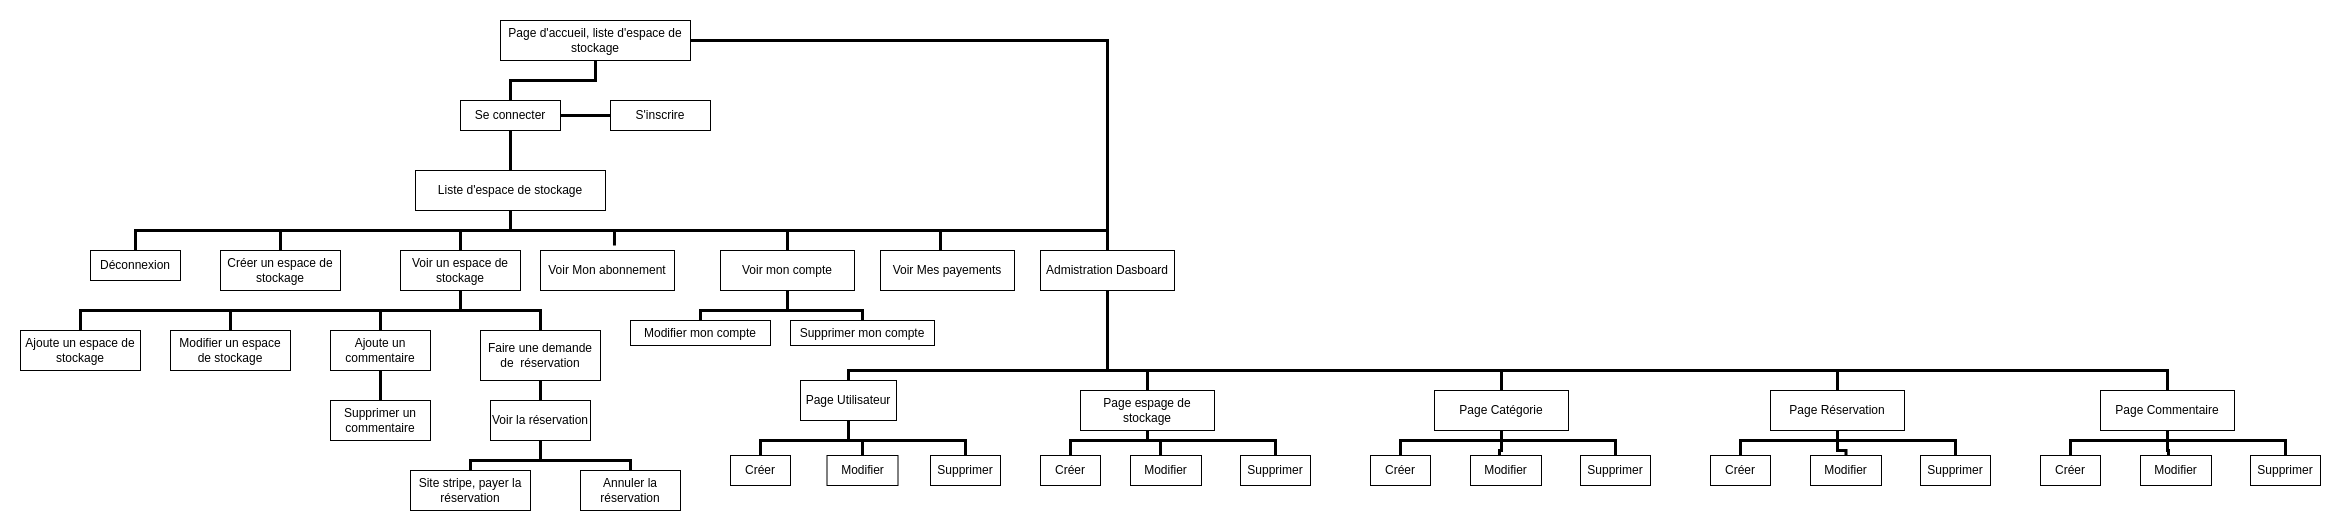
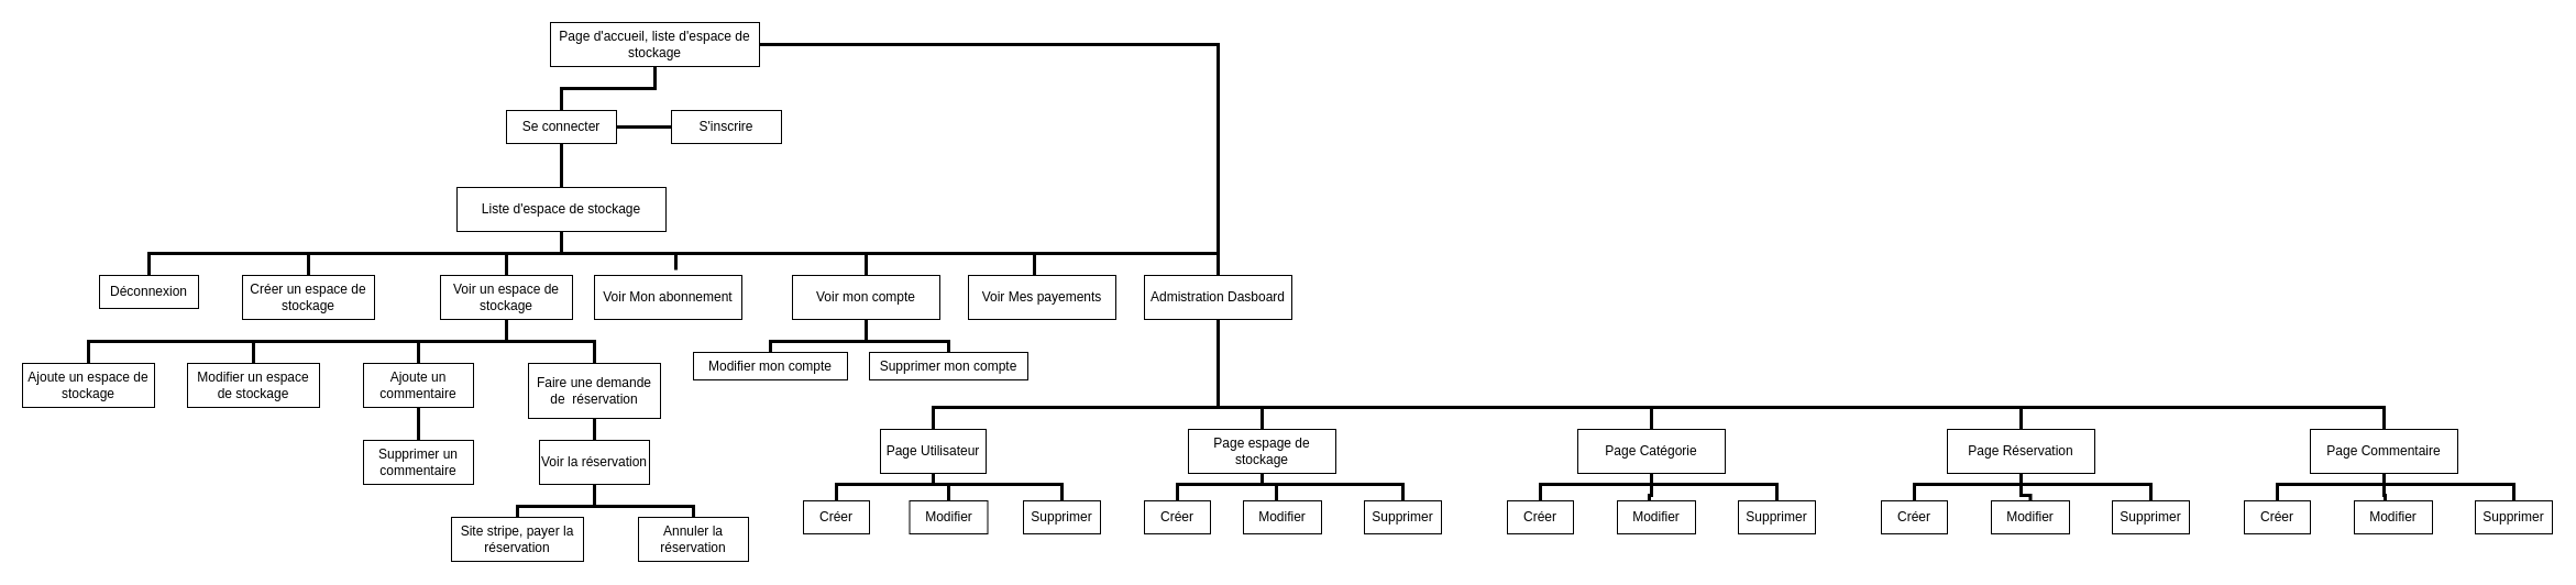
  <mxCell id="0" />
  <mxCell id="1" parent="0" />
  <mxCell id="2" style="edgeStyle=orthogonalEdgeStyle;rounded=0;orthogonalLoop=1;jettySize=auto;html=1;entryX=0.5;entryY=0;entryDx=0;entryDy=0;endArrow=none;endFill=0;strokeWidth=3;" parent="1" source="4" target="7" edge="1"><mxGeometry relative="1" as="geometry" /></mxCell>
  <mxCell id="3" style="edgeStyle=orthogonalEdgeStyle;rounded=0;orthogonalLoop=1;jettySize=auto;html=1;endArrow=none;endFill=0;strokeWidth=3;" parent="1" source="4" target="48" edge="1"><mxGeometry relative="1" as="geometry" /></mxCell>
  <mxCell id="4" value="Page d'accueil, liste d'espace de stockage" style="rounded=0;whiteSpace=wrap;html=1;" parent="1" vertex="1"><mxGeometry x="500" y="20" width="190" height="40" as="geometry" /></mxCell>
  <mxCell id="5" style="edgeStyle=orthogonalEdgeStyle;rounded=0;orthogonalLoop=1;jettySize=auto;html=1;entryX=0;entryY=0.5;entryDx=0;entryDy=0;endArrow=none;endFill=0;strokeWidth=3;" parent="1" source="7" target="8" edge="1"><mxGeometry relative="1" as="geometry" /></mxCell>
  <mxCell id="6" style="edgeStyle=orthogonalEdgeStyle;rounded=0;orthogonalLoop=1;jettySize=auto;html=1;entryX=0.5;entryY=0;entryDx=0;entryDy=0;endArrow=none;endFill=0;strokeWidth=3;" parent="1" source="7" target="16" edge="1"><mxGeometry relative="1" as="geometry" /></mxCell>
  <mxCell id="7" value="Se connecter" style="rounded=0;whiteSpace=wrap;html=1;" parent="1" vertex="1"><mxGeometry x="460" y="100" width="100" height="30" as="geometry" /></mxCell>
  <mxCell id="8" value="S'inscrire" style="rounded=0;whiteSpace=wrap;html=1;" parent="1" vertex="1"><mxGeometry x="610" y="100" width="100" height="30" as="geometry" /></mxCell>
  <mxCell id="9" style="edgeStyle=orthogonalEdgeStyle;rounded=0;orthogonalLoop=1;jettySize=auto;html=1;entryX=0.5;entryY=0;entryDx=0;entryDy=0;endArrow=none;endFill=0;strokeWidth=3;" parent="1" source="16" target="21" edge="1"><mxGeometry relative="1" as="geometry" /></mxCell>
  <mxCell id="10" style="edgeStyle=orthogonalEdgeStyle;rounded=0;orthogonalLoop=1;jettySize=auto;html=1;endArrow=none;endFill=0;strokeWidth=3;" parent="1" source="16" target="32" edge="1"><mxGeometry relative="1" as="geometry"><Array as="points"><mxPoint x="510" y="230" /><mxPoint x="280" y="230" /></Array></mxGeometry></mxCell>
  <mxCell id="11" style="edgeStyle=orthogonalEdgeStyle;rounded=0;orthogonalLoop=1;jettySize=auto;html=1;endArrow=none;endFill=0;strokeWidth=3;" parent="1" source="16" target="40" edge="1"><mxGeometry relative="1" as="geometry"><Array as="points"><mxPoint x="510" y="230" /><mxPoint x="135" y="230" /></Array></mxGeometry></mxCell>
  <mxCell id="12" style="edgeStyle=orthogonalEdgeStyle;rounded=0;orthogonalLoop=1;jettySize=auto;html=1;entryX=0.552;entryY=-0.125;entryDx=0;entryDy=0;entryPerimeter=0;endArrow=none;endFill=0;strokeWidth=3;" parent="1" source="16" target="35" edge="1"><mxGeometry relative="1" as="geometry" /></mxCell>
  <mxCell id="13" style="edgeStyle=orthogonalEdgeStyle;rounded=0;orthogonalLoop=1;jettySize=auto;html=1;endArrow=none;endFill=0;strokeWidth=3;" parent="1" source="16" target="36" edge="1"><mxGeometry relative="1" as="geometry"><Array as="points"><mxPoint x="510" y="230" /><mxPoint x="940" y="230" /></Array></mxGeometry></mxCell>
  <mxCell id="14" style="edgeStyle=orthogonalEdgeStyle;rounded=0;orthogonalLoop=1;jettySize=auto;html=1;endArrow=none;endFill=0;strokeWidth=3;" parent="1" source="16" target="39" edge="1"><mxGeometry relative="1" as="geometry"><Array as="points"><mxPoint x="510" y="230" /><mxPoint x="787" y="230" /></Array></mxGeometry></mxCell>
  <mxCell id="15" style="edgeStyle=orthogonalEdgeStyle;rounded=0;orthogonalLoop=1;jettySize=auto;html=1;endArrow=none;endFill=0;strokeWidth=3;" parent="1" source="16" target="48" edge="1"><mxGeometry relative="1" as="geometry"><Array as="points"><mxPoint x="510" y="230" /><mxPoint x="1107" y="230" /></Array></mxGeometry></mxCell>
  <mxCell id="16" value="Liste d'espace de stockage" style="rounded=0;whiteSpace=wrap;html=1;" parent="1" vertex="1"><mxGeometry x="415" y="170" width="190" height="40" as="geometry" /></mxCell>
  <mxCell id="17" style="edgeStyle=orthogonalEdgeStyle;rounded=0;orthogonalLoop=1;jettySize=auto;html=1;entryX=0.5;entryY=0;entryDx=0;entryDy=0;endArrow=none;endFill=0;strokeWidth=3;" parent="1" source="21" target="23" edge="1"><mxGeometry relative="1" as="geometry"><Array as="points"><mxPoint x="460" y="310" /><mxPoint x="380" y="310" /></Array></mxGeometry></mxCell>
  <mxCell id="18" style="edgeStyle=orthogonalEdgeStyle;rounded=0;orthogonalLoop=1;jettySize=auto;html=1;entryX=0.5;entryY=0;entryDx=0;entryDy=0;endArrow=none;endFill=0;strokeWidth=3;" parent="1" source="21" target="26" edge="1"><mxGeometry relative="1" as="geometry" /></mxCell>
  <mxCell id="19" style="edgeStyle=orthogonalEdgeStyle;rounded=0;orthogonalLoop=1;jettySize=auto;html=1;endArrow=none;endFill=0;strokeWidth=3;" parent="1" source="21" target="33" edge="1"><mxGeometry relative="1" as="geometry"><Array as="points"><mxPoint x="460" y="310" /><mxPoint x="80" y="310" /></Array></mxGeometry></mxCell>
  <mxCell id="20" style="edgeStyle=orthogonalEdgeStyle;rounded=0;orthogonalLoop=1;jettySize=auto;html=1;entryX=0.5;entryY=0;entryDx=0;entryDy=0;endArrow=none;endFill=0;strokeWidth=3;" parent="1" source="21" target="34" edge="1"><mxGeometry relative="1" as="geometry"><Array as="points"><mxPoint x="460" y="310" /><mxPoint x="230" y="310" /></Array></mxGeometry></mxCell>
  <mxCell id="21" value="Voir un espace de stockage" style="rounded=0;whiteSpace=wrap;html=1;" parent="1" vertex="1"><mxGeometry x="400" y="250" width="120" height="40" as="geometry" /></mxCell>
  <mxCell id="22" style="edgeStyle=orthogonalEdgeStyle;rounded=0;orthogonalLoop=1;jettySize=auto;html=1;entryX=0.5;entryY=0;entryDx=0;entryDy=0;endArrow=none;endFill=0;strokeWidth=3;" parent="1" source="23" target="24" edge="1"><mxGeometry relative="1" as="geometry" /></mxCell>
  <mxCell id="23" value="Ajoute un commentaire" style="rounded=0;whiteSpace=wrap;html=1;" parent="1" vertex="1"><mxGeometry x="330" y="330" width="100" height="40" as="geometry" /></mxCell>
  <mxCell id="24" value="Supprimer un commentaire" style="rounded=0;whiteSpace=wrap;html=1;" parent="1" vertex="1"><mxGeometry x="330" y="400" width="100" height="40" as="geometry" /></mxCell>
  <mxCell id="25" style="edgeStyle=orthogonalEdgeStyle;rounded=0;orthogonalLoop=1;jettySize=auto;html=1;entryX=0.5;entryY=0;entryDx=0;entryDy=0;endArrow=none;endFill=0;strokeWidth=3;" parent="1" source="26" target="29" edge="1"><mxGeometry relative="1" as="geometry" /></mxCell>
  <mxCell id="26" value="Faire une demande de&amp;nbsp; réservation" style="rounded=0;whiteSpace=wrap;html=1;" parent="1" vertex="1"><mxGeometry x="480" y="330" width="120" height="50" as="geometry" /></mxCell>
  <mxCell id="27" style="edgeStyle=orthogonalEdgeStyle;rounded=0;orthogonalLoop=1;jettySize=auto;html=1;entryX=0.5;entryY=0;entryDx=0;entryDy=0;endArrow=none;endFill=0;strokeWidth=3;" parent="1" source="29" target="30" edge="1"><mxGeometry relative="1" as="geometry" /></mxCell>
  <mxCell id="28" style="edgeStyle=orthogonalEdgeStyle;rounded=0;orthogonalLoop=1;jettySize=auto;html=1;endArrow=none;endFill=0;strokeWidth=3;" parent="1" source="29" target="31" edge="1"><mxGeometry relative="1" as="geometry"><Array as="points"><mxPoint x="540" y="460" /><mxPoint x="630" y="460" /></Array></mxGeometry></mxCell>
  <mxCell id="29" value="Voir la réservation" style="rounded=0;whiteSpace=wrap;html=1;" parent="1" vertex="1"><mxGeometry x="490" y="400" width="100" height="40" as="geometry" /></mxCell>
  <mxCell id="30" value="Site stripe, payer la réservation" style="rounded=0;whiteSpace=wrap;html=1;" parent="1" vertex="1"><mxGeometry x="410" y="470" width="120" height="40" as="geometry" /></mxCell>
  <mxCell id="31" value="Annuler la réservation" style="rounded=0;whiteSpace=wrap;html=1;" parent="1" vertex="1"><mxGeometry x="580" y="470" width="100" height="40" as="geometry" /></mxCell>
  <mxCell id="32" value="Créer un espace de stockage" style="rounded=0;whiteSpace=wrap;html=1;" parent="1" vertex="1"><mxGeometry x="220" y="250" width="120" height="40" as="geometry" /></mxCell>
  <mxCell id="33" value="Ajoute un espace de stockage" style="rounded=0;whiteSpace=wrap;html=1;" parent="1" vertex="1"><mxGeometry x="20" y="330" width="120" height="40" as="geometry" /></mxCell>
  <mxCell id="34" value="Modifier un espace de stockage" style="rounded=0;whiteSpace=wrap;html=1;" parent="1" vertex="1"><mxGeometry x="170" y="330" width="120" height="40" as="geometry" /></mxCell>
  <mxCell id="35" value="Voir Mon abonnement" style="rounded=0;whiteSpace=wrap;html=1;" parent="1" vertex="1"><mxGeometry x="540" y="250" width="134" height="40" as="geometry" /></mxCell>
  <mxCell id="36" value="Voir Mes payements" style="rounded=0;whiteSpace=wrap;html=1;" parent="1" vertex="1"><mxGeometry x="880" y="250" width="134" height="40" as="geometry" /></mxCell>
  <mxCell id="37" style="edgeStyle=orthogonalEdgeStyle;rounded=0;orthogonalLoop=1;jettySize=auto;html=1;entryX=0.5;entryY=0;entryDx=0;entryDy=0;endArrow=none;endFill=0;strokeWidth=3;" parent="1" source="39" target="41" edge="1"><mxGeometry relative="1" as="geometry" /></mxCell>
  <mxCell id="38" style="edgeStyle=orthogonalEdgeStyle;rounded=0;orthogonalLoop=1;jettySize=auto;html=1;entryX=0.5;entryY=0;entryDx=0;entryDy=0;endArrow=none;endFill=0;strokeWidth=3;" parent="1" source="39" target="42" edge="1"><mxGeometry relative="1" as="geometry" /></mxCell>
  <mxCell id="39" value="Voir mon compte" style="rounded=0;whiteSpace=wrap;html=1;" parent="1" vertex="1"><mxGeometry x="720" y="250" width="134" height="40" as="geometry" /></mxCell>
  <mxCell id="40" value="Déconnexion" style="rounded=0;whiteSpace=wrap;html=1;" parent="1" vertex="1"><mxGeometry x="90" y="250" width="90" height="30" as="geometry" /></mxCell>
  <mxCell id="41" value="Modifier mon compte" style="rounded=0;whiteSpace=wrap;html=1;" parent="1" vertex="1"><mxGeometry x="630" y="320" width="140" height="25" as="geometry" /></mxCell>
  <mxCell id="42" value="Supprimer mon compte" style="rounded=0;whiteSpace=wrap;html=1;" parent="1" vertex="1"><mxGeometry x="790" y="320" width="144" height="25" as="geometry" /></mxCell>
  <mxCell id="43" style="edgeStyle=orthogonalEdgeStyle;rounded=0;orthogonalLoop=1;jettySize=auto;html=1;entryX=0.5;entryY=0;entryDx=0;entryDy=0;endArrow=none;endFill=0;strokeWidth=3;" parent="1" source="48" target="52" edge="1"><mxGeometry relative="1" as="geometry"><Array as="points"><mxPoint x="1107" y="370" /><mxPoint x="848" y="370" /></Array></mxGeometry></mxCell>
  <mxCell id="44" style="edgeStyle=orthogonalEdgeStyle;rounded=0;orthogonalLoop=1;jettySize=auto;html=1;endArrow=none;endFill=0;strokeWidth=3;" parent="1" source="48" target="56" edge="1"><mxGeometry relative="1" as="geometry"><Array as="points"><mxPoint x="1107" y="370" /><mxPoint x="1147" y="370" /></Array></mxGeometry></mxCell>
  <mxCell id="45" style="edgeStyle=orthogonalEdgeStyle;rounded=0;orthogonalLoop=1;jettySize=auto;html=1;entryX=0.5;entryY=0;entryDx=0;entryDy=0;endArrow=none;endFill=0;strokeWidth=3;" parent="1" source="48" target="66" edge="1"><mxGeometry relative="1" as="geometry"><Array as="points"><mxPoint x="1107" y="370" /><mxPoint x="1501" y="370" /></Array></mxGeometry></mxCell>
  <mxCell id="46" style="edgeStyle=orthogonalEdgeStyle;rounded=0;orthogonalLoop=1;jettySize=auto;html=1;endArrow=none;endFill=0;strokeWidth=3;" parent="1" source="48" target="73" edge="1"><mxGeometry relative="1" as="geometry"><Array as="points"><mxPoint x="1107" y="370" /><mxPoint x="1837" y="370" /></Array></mxGeometry></mxCell>
  <mxCell id="47" style="edgeStyle=orthogonalEdgeStyle;rounded=0;orthogonalLoop=1;jettySize=auto;html=1;entryX=0.5;entryY=0;entryDx=0;entryDy=0;endArrow=none;endFill=0;strokeWidth=3;" parent="1" source="48" target="80" edge="1"><mxGeometry relative="1" as="geometry"><Array as="points"><mxPoint x="1107" y="370" /><mxPoint x="2167" y="370" /></Array></mxGeometry></mxCell>
  <mxCell id="48" value="Admistration Dasboard" style="rounded=0;whiteSpace=wrap;html=1;" parent="1" vertex="1"><mxGeometry x="1040" y="250" width="134" height="40" as="geometry" /></mxCell>
  <mxCell id="49" style="edgeStyle=orthogonalEdgeStyle;rounded=0;orthogonalLoop=1;jettySize=auto;html=1;entryX=0.5;entryY=0;entryDx=0;entryDy=0;endArrow=none;endFill=0;strokeWidth=3;" parent="1" source="52" target="57" edge="1"><mxGeometry relative="1" as="geometry"><Array as="points"><mxPoint x="848" y="440" /><mxPoint x="760" y="440" /></Array></mxGeometry></mxCell>
  <mxCell id="50" style="edgeStyle=orthogonalEdgeStyle;rounded=0;orthogonalLoop=1;jettySize=auto;html=1;entryX=0.5;entryY=0;entryDx=0;entryDy=0;endArrow=none;endFill=0;strokeWidth=3;" parent="1" source="52" target="59" edge="1"><mxGeometry relative="1" as="geometry"><Array as="points"><mxPoint x="848" y="440" /><mxPoint x="862" y="440" /></Array></mxGeometry></mxCell>
  <mxCell id="51" style="edgeStyle=orthogonalEdgeStyle;rounded=0;orthogonalLoop=1;jettySize=auto;html=1;entryX=0.5;entryY=0;entryDx=0;entryDy=0;endArrow=none;endFill=0;strokeWidth=3;" parent="1" source="52" target="58" edge="1"><mxGeometry relative="1" as="geometry"><Array as="points"><mxPoint x="848" y="440" /><mxPoint x="965" y="440" /></Array></mxGeometry></mxCell>
- <mxCell id="52" value="Page Utilisateur" style="rounded=0;whiteSpace=wrap;html=1;" parent="1" vertex="1"><mxGeometry x="800" y="380" width="96" height="40" as="geometry" /></mxCell>
+ <mxCell id="52" value="Page Utilisateur" style="rounded=0;whiteSpace=wrap;html=1;" parent="1" vertex="1"><mxGeometry x="800" y="390" width="96" height="40" as="geometry" /></mxCell>
  <mxCell id="53" style="edgeStyle=orthogonalEdgeStyle;rounded=0;orthogonalLoop=1;jettySize=auto;html=1;entryX=0.5;entryY=0;entryDx=0;entryDy=0;endArrow=none;endFill=0;strokeWidth=3;" parent="1" source="56" target="60" edge="1"><mxGeometry relative="1" as="geometry"><Array as="points"><mxPoint x="1147" y="440" /><mxPoint x="1070" y="440" /></Array></mxGeometry></mxCell>
  <mxCell id="54" style="edgeStyle=orthogonalEdgeStyle;rounded=0;orthogonalLoop=1;jettySize=auto;html=1;entryX=0.423;entryY=0.067;entryDx=0;entryDy=0;entryPerimeter=0;endArrow=none;endFill=0;strokeWidth=3;" parent="1" source="56" target="61" edge="1"><mxGeometry relative="1" as="geometry"><Array as="points"><mxPoint x="1147" y="440" /><mxPoint x="1160" y="440" /></Array></mxGeometry></mxCell>
  <mxCell id="55" style="edgeStyle=orthogonalEdgeStyle;rounded=0;orthogonalLoop=1;jettySize=auto;html=1;entryX=0.5;entryY=0;entryDx=0;entryDy=0;endArrow=none;endFill=0;strokeWidth=3;" parent="1" source="56" target="62" edge="1"><mxGeometry relative="1" as="geometry"><Array as="points"><mxPoint x="1147" y="440" /><mxPoint x="1275" y="440" /></Array></mxGeometry></mxCell>
  <mxCell id="56" value="Page espage de stockage" style="rounded=0;whiteSpace=wrap;html=1;" parent="1" vertex="1"><mxGeometry x="1080" y="390" width="134" height="40" as="geometry" /></mxCell>
  <mxCell id="57" value="Créer" style="rounded=0;whiteSpace=wrap;html=1;" parent="1" vertex="1"><mxGeometry x="730" y="455" width="60" height="30" as="geometry" /></mxCell>
  <mxCell id="58" value="Supprimer" style="rounded=0;whiteSpace=wrap;html=1;" parent="1" vertex="1"><mxGeometry x="930" y="455" width="70" height="30" as="geometry" /></mxCell>
  <mxCell id="59" value="Modifier" style="rounded=0;whiteSpace=wrap;html=1;" parent="1" vertex="1"><mxGeometry x="826.5" y="455" width="71" height="30" as="geometry" /></mxCell>
  <mxCell id="60" value="Créer" style="rounded=0;whiteSpace=wrap;html=1;" parent="1" vertex="1"><mxGeometry x="1040" y="455" width="60" height="30" as="geometry" /></mxCell>
  <mxCell id="61" value="Modifier" style="rounded=0;whiteSpace=wrap;html=1;" parent="1" vertex="1"><mxGeometry x="1130" y="455" width="71" height="30" as="geometry" /></mxCell>
  <mxCell id="62" value="Supprimer" style="rounded=0;whiteSpace=wrap;html=1;" parent="1" vertex="1"><mxGeometry x="1240" y="455" width="70" height="30" as="geometry" /></mxCell>
  <mxCell id="63" style="edgeStyle=orthogonalEdgeStyle;rounded=0;orthogonalLoop=1;jettySize=auto;html=1;entryX=0.408;entryY=0.033;entryDx=0;entryDy=0;entryPerimeter=0;endArrow=none;endFill=0;strokeWidth=3;" parent="1" source="66" target="68" edge="1"><mxGeometry relative="1" as="geometry" /></mxCell>
  <mxCell id="64" style="edgeStyle=orthogonalEdgeStyle;rounded=0;orthogonalLoop=1;jettySize=auto;html=1;entryX=0.5;entryY=0;entryDx=0;entryDy=0;endArrow=none;endFill=0;strokeWidth=3;" parent="1" source="66" target="67" edge="1"><mxGeometry relative="1" as="geometry"><Array as="points"><mxPoint x="1501" y="440" /><mxPoint x="1400" y="440" /></Array></mxGeometry></mxCell>
  <mxCell id="65" style="edgeStyle=orthogonalEdgeStyle;rounded=0;orthogonalLoop=1;jettySize=auto;html=1;entryX=0.5;entryY=0;entryDx=0;entryDy=0;endArrow=none;endFill=0;strokeWidth=3;" parent="1" source="66" target="69" edge="1"><mxGeometry relative="1" as="geometry"><Array as="points"><mxPoint x="1501" y="440" /><mxPoint x="1615" y="440" /></Array></mxGeometry></mxCell>
  <mxCell id="66" value="Page Catégorie" style="rounded=0;whiteSpace=wrap;html=1;" parent="1" vertex="1"><mxGeometry x="1434" y="390" width="134" height="40" as="geometry" /></mxCell>
  <mxCell id="67" value="Créer" style="rounded=0;whiteSpace=wrap;html=1;" parent="1" vertex="1"><mxGeometry x="1370" y="455" width="60" height="30" as="geometry" /></mxCell>
  <mxCell id="68" value="Modifier" style="rounded=0;whiteSpace=wrap;html=1;" parent="1" vertex="1"><mxGeometry x="1470" y="455" width="71" height="30" as="geometry" /></mxCell>
  <mxCell id="69" value="Supprimer" style="rounded=0;whiteSpace=wrap;html=1;" parent="1" vertex="1"><mxGeometry x="1580" y="455" width="70" height="30" as="geometry" /></mxCell>
  <mxCell id="70" style="edgeStyle=orthogonalEdgeStyle;rounded=0;orthogonalLoop=1;jettySize=auto;html=1;endArrow=none;endFill=0;strokeWidth=3;" parent="1" source="73" target="75" edge="1"><mxGeometry relative="1" as="geometry" /></mxCell>
  <mxCell id="71" style="edgeStyle=orthogonalEdgeStyle;rounded=0;orthogonalLoop=1;jettySize=auto;html=1;entryX=0.5;entryY=0;entryDx=0;entryDy=0;endArrow=none;endFill=0;strokeWidth=3;" parent="1" source="73" target="74" edge="1"><mxGeometry relative="1" as="geometry"><Array as="points"><mxPoint x="1837" y="440" /><mxPoint x="1740" y="440" /></Array></mxGeometry></mxCell>
  <mxCell id="72" style="edgeStyle=orthogonalEdgeStyle;rounded=0;orthogonalLoop=1;jettySize=auto;html=1;entryX=0.5;entryY=0;entryDx=0;entryDy=0;endArrow=none;endFill=0;strokeWidth=3;" parent="1" source="73" target="76" edge="1"><mxGeometry relative="1" as="geometry"><Array as="points"><mxPoint x="1837" y="440" /><mxPoint x="1955" y="440" /></Array></mxGeometry></mxCell>
  <mxCell id="73" value="Page Réservation" style="rounded=0;whiteSpace=wrap;html=1;" parent="1" vertex="1"><mxGeometry x="1770" y="390" width="134" height="40" as="geometry" /></mxCell>
  <mxCell id="74" value="Créer" style="rounded=0;whiteSpace=wrap;html=1;" parent="1" vertex="1"><mxGeometry x="1710" y="455" width="60" height="30" as="geometry" /></mxCell>
  <mxCell id="75" value="Modifier" style="rounded=0;whiteSpace=wrap;html=1;" parent="1" vertex="1"><mxGeometry x="1810" y="455" width="71" height="30" as="geometry" /></mxCell>
  <mxCell id="76" value="Supprimer" style="rounded=0;whiteSpace=wrap;html=1;" parent="1" vertex="1"><mxGeometry x="1920" y="455" width="70" height="30" as="geometry" /></mxCell>
  <mxCell id="77" style="edgeStyle=orthogonalEdgeStyle;rounded=0;orthogonalLoop=1;jettySize=auto;html=1;entryX=0.394;entryY=0.067;entryDx=0;entryDy=0;entryPerimeter=0;endArrow=none;endFill=0;strokeWidth=3;" parent="1" source="80" target="82" edge="1"><mxGeometry relative="1" as="geometry" /></mxCell>
  <mxCell id="78" style="edgeStyle=orthogonalEdgeStyle;rounded=0;orthogonalLoop=1;jettySize=auto;html=1;entryX=0.5;entryY=0;entryDx=0;entryDy=0;endArrow=none;endFill=0;strokeWidth=3;" parent="1" source="80" target="81" edge="1"><mxGeometry relative="1" as="geometry"><Array as="points"><mxPoint x="2167" y="440" /><mxPoint x="2070" y="440" /></Array></mxGeometry></mxCell>
  <mxCell id="79" style="edgeStyle=orthogonalEdgeStyle;rounded=0;orthogonalLoop=1;jettySize=auto;html=1;entryX=0.5;entryY=0;entryDx=0;entryDy=0;endArrow=none;endFill=0;strokeWidth=3;" parent="1" source="80" target="83" edge="1"><mxGeometry relative="1" as="geometry"><Array as="points"><mxPoint x="2167" y="440" /><mxPoint x="2285" y="440" /></Array></mxGeometry></mxCell>
  <mxCell id="80" value="Page Commentaire" style="rounded=0;whiteSpace=wrap;html=1;" parent="1" vertex="1"><mxGeometry x="2100" y="390" width="134" height="40" as="geometry" /></mxCell>
  <mxCell id="81" value="Créer" style="rounded=0;whiteSpace=wrap;html=1;" parent="1" vertex="1"><mxGeometry x="2040" y="455" width="60" height="30" as="geometry" /></mxCell>
  <mxCell id="82" value="Modifier" style="rounded=0;whiteSpace=wrap;html=1;" parent="1" vertex="1"><mxGeometry x="2140" y="455" width="71" height="30" as="geometry" /></mxCell>
  <mxCell id="83" value="Supprimer" style="rounded=0;whiteSpace=wrap;html=1;" parent="1" vertex="1"><mxGeometry x="2250" y="455" width="70" height="30" as="geometry" /></mxCell>
